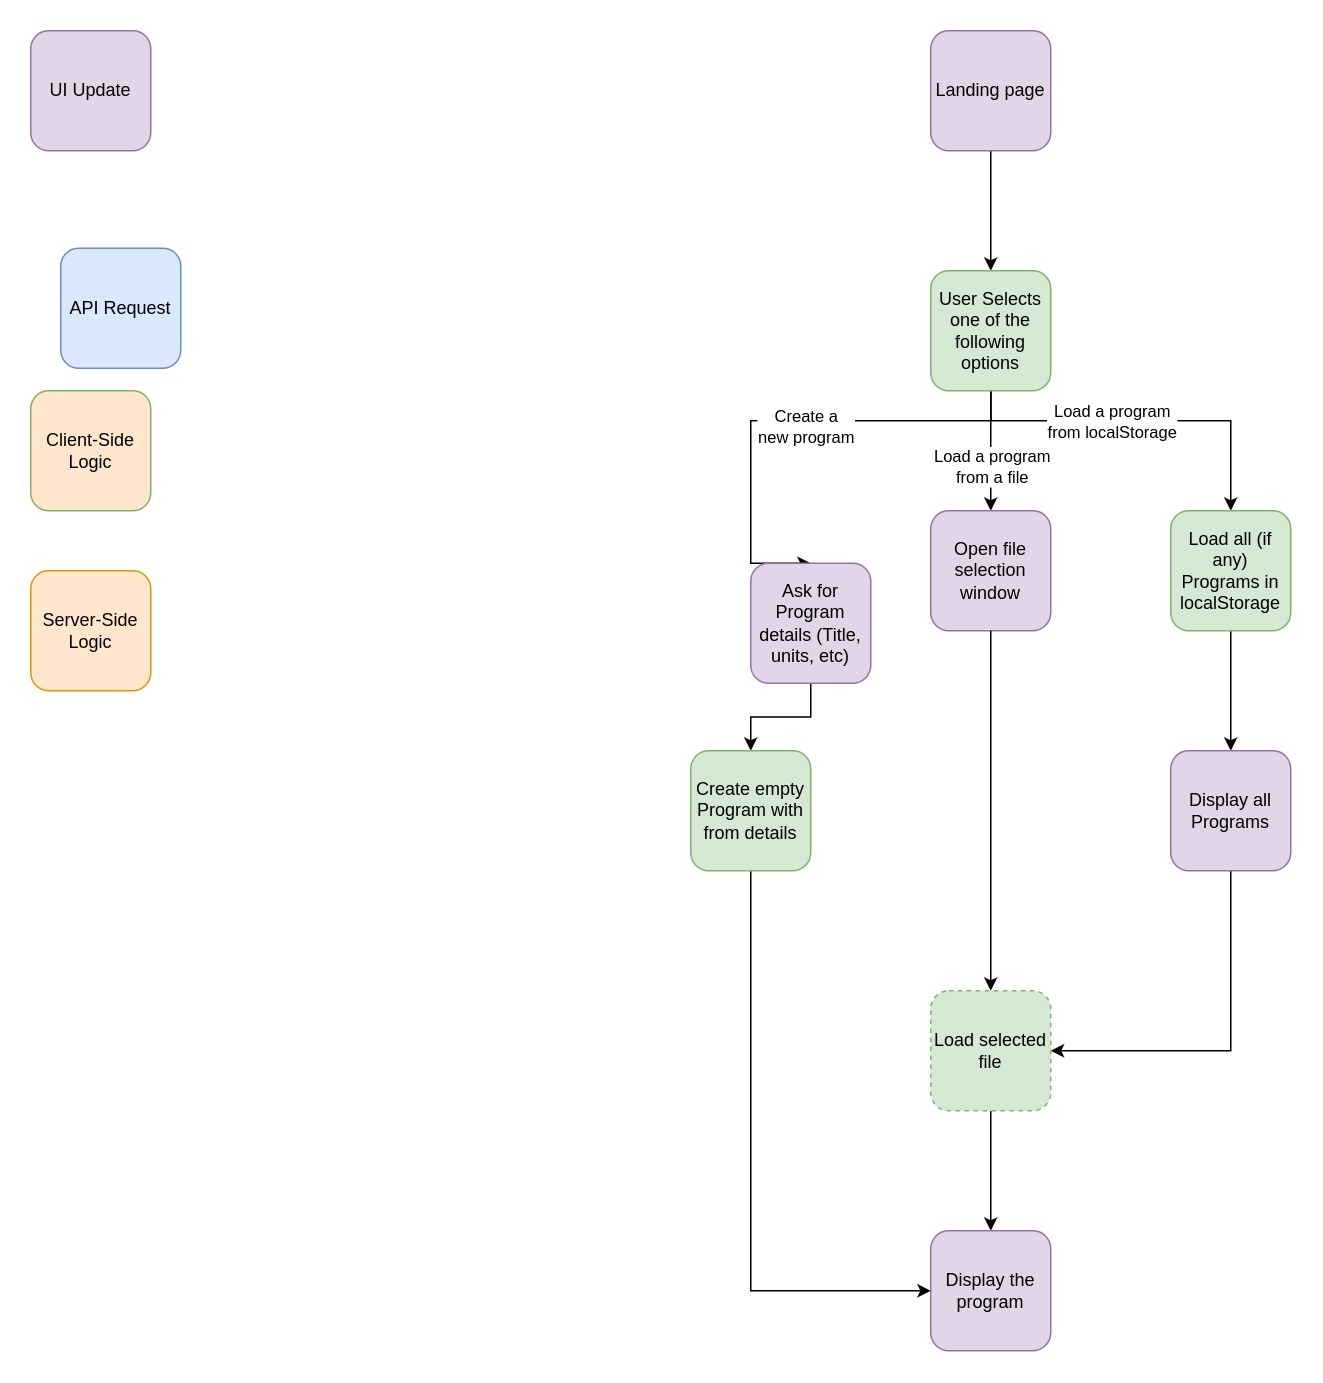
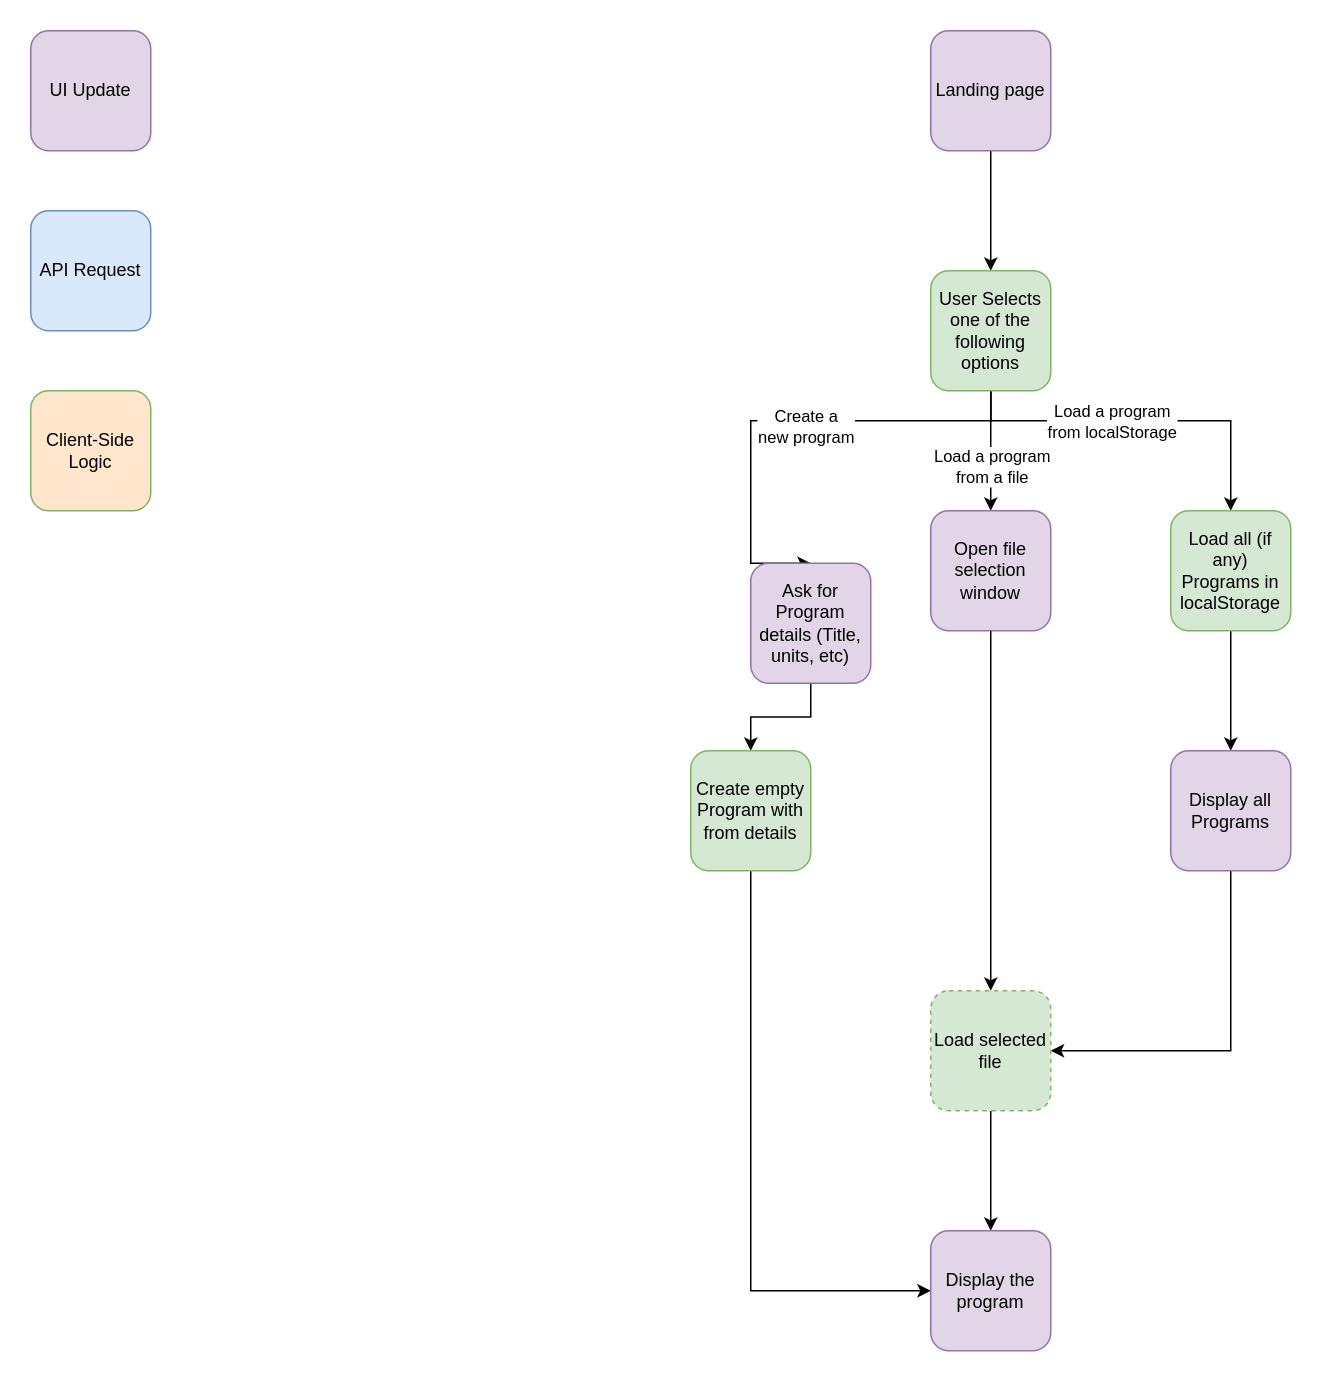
  <mxCell id="0" />
  <mxCell id="1" parent="0" />
  <mxCell id="2" style="edgeStyle=orthogonalEdgeStyle;rounded=0;orthogonalLoop=1;jettySize=auto;html=1;entryX=0.5;entryY=0;entryDx=0;entryDy=0;" edge="1" parent="1" source="3" target="14"><mxGeometry relative="1" as="geometry" /></mxCell>
  <mxCell id="3" value="Landing page" style="rounded=1;whiteSpace=wrap;html=1;fillColor=#e1d5e7;strokeColor=#9673a6;" vertex="1" parent="1"><mxGeometry x="620" y="20" width="80" height="80" as="geometry" /></mxCell>
  <mxCell id="4" value="UI Update" style="rounded=1;whiteSpace=wrap;html=1;fillColor=#e1d5e7;strokeColor=#9673a6;" vertex="1" parent="1"><mxGeometry x="20" y="20" width="80" height="80" as="geometry" /></mxCell>
- <mxCell id="5" value="API Request" style="rounded=1;whiteSpace=wrap;html=1;fillColor=#dae8fc;strokeColor=#6c8ebf;" vertex="1" parent="1"><mxGeometry x="40" y="165" width="80" height="80" as="geometry" /></mxCell>
+ <mxCell id="5" value="API Request" style="rounded=1;whiteSpace=wrap;html=1;fillColor=#dae8fc;strokeColor=#6c8ebf;" vertex="1" parent="1"><mxGeometry x="20" y="140" width="80" height="80" as="geometry" /></mxCell>
  <mxCell id="6" value="Client-Side Logic" style="rounded=1;whiteSpace=wrap;html=1;fillColor=#ffe6cc;strokeColor=#82b366;" vertex="1" parent="1"><mxGeometry x="20" y="260" width="80" height="80" as="geometry" /></mxCell>
- <mxCell id="7" value="Server-Side Logic" style="rounded=1;whiteSpace=wrap;html=1;fillColor=#ffe6cc;strokeColor=#d79b00;" vertex="1" parent="1"><mxGeometry x="20" y="380" width="80" height="80" as="geometry" /></mxCell>
  <mxCell id="8" style="edgeStyle=orthogonalEdgeStyle;rounded=0;orthogonalLoop=1;jettySize=auto;html=1;entryX=0.5;entryY=0;entryDx=0;entryDy=0;exitX=0.5;exitY=1;exitDx=0;exitDy=0;" edge="1" parent="1" source="14" target="16"><mxGeometry relative="1" as="geometry"><Array as="points"><mxPoint x="660" y="280" /><mxPoint x="500" y="280" /></Array></mxGeometry></mxCell>
  <mxCell id="9" value="Create a&lt;div&gt;new program&lt;/div&gt;" style="edgeLabel;html=1;align=center;verticalAlign=middle;resizable=0;points=[];" vertex="1" connectable="0" parent="8"><mxGeometry x="0.148" y="-2" relative="1" as="geometry"><mxPoint x="38" y="2" as="offset" /></mxGeometry></mxCell>
  <mxCell id="10" style="edgeStyle=orthogonalEdgeStyle;rounded=0;orthogonalLoop=1;jettySize=auto;html=1;entryX=0.5;entryY=0;entryDx=0;entryDy=0;" edge="1" parent="1" source="14" target="17"><mxGeometry relative="1" as="geometry" /></mxCell>
  <mxCell id="11" value="Load a program&lt;div&gt;from a file&lt;/div&gt;" style="edgeLabel;html=1;align=center;verticalAlign=middle;resizable=0;points=[];" vertex="1" connectable="0" parent="10"><mxGeometry x="0.139" y="-2" relative="1" as="geometry"><mxPoint x="2" y="4" as="offset" /></mxGeometry></mxCell>
  <mxCell id="12" style="edgeStyle=orthogonalEdgeStyle;rounded=0;orthogonalLoop=1;jettySize=auto;html=1;entryX=0.5;entryY=0;entryDx=0;entryDy=0;exitX=0.5;exitY=1;exitDx=0;exitDy=0;" edge="1" parent="1" source="14"><mxGeometry relative="1" as="geometry"><mxPoint x="820" y="340" as="targetPoint" /><Array as="points"><mxPoint x="660" y="280" /><mxPoint x="820" y="280" /></Array></mxGeometry></mxCell>
  <mxCell id="13" value="Load a program&lt;div&gt;from localStorage&lt;/div&gt;" style="edgeLabel;html=1;align=center;verticalAlign=middle;resizable=0;points=[];" vertex="1" connectable="0" parent="12"><mxGeometry x="0.001" relative="1" as="geometry"><mxPoint x="-20" as="offset" /></mxGeometry></mxCell>
  <mxCell id="14" value="User Selects one of the following options" style="rounded=1;whiteSpace=wrap;html=1;fillColor=#d5e8d4;strokeColor=#82b366;" vertex="1" parent="1"><mxGeometry x="620" y="180" width="80" height="80" as="geometry" /></mxCell>
  <mxCell id="15" style="edgeStyle=orthogonalEdgeStyle;rounded=0;orthogonalLoop=1;jettySize=auto;html=1;entryX=0.5;entryY=0;entryDx=0;entryDy=0;" edge="1" parent="1" source="16" target="26"><mxGeometry relative="1" as="geometry" /></mxCell>
  <mxCell id="16" value="Ask for Program details (Title, units, etc)" style="rounded=1;whiteSpace=wrap;html=1;fillColor=#e1d5e7;strokeColor=#9673a6;" vertex="1" parent="1"><mxGeometry x="500" y="375" width="80" height="80" as="geometry" /></mxCell>
  <mxCell id="17" value="Open file selection window" style="rounded=1;whiteSpace=wrap;html=1;fillColor=#e1d5e7;strokeColor=#9673a6;" vertex="1" parent="1"><mxGeometry x="620" y="340" width="80" height="80" as="geometry" /></mxCell>
  <mxCell id="18" style="edgeStyle=orthogonalEdgeStyle;rounded=0;orthogonalLoop=1;jettySize=auto;html=1;entryX=0.5;entryY=0;entryDx=0;entryDy=0;" edge="1" parent="1" source="19" target="21"><mxGeometry relative="1" as="geometry" /></mxCell>
  <mxCell id="19" value="Load all (if any) Programs in localStorage" style="rounded=1;whiteSpace=wrap;html=1;fillColor=#d5e8d4;strokeColor=#82b366;" vertex="1" parent="1"><mxGeometry x="780" y="340" width="80" height="80" as="geometry" /></mxCell>
  <mxCell id="20" style="edgeStyle=orthogonalEdgeStyle;rounded=0;orthogonalLoop=1;jettySize=auto;html=1;entryX=1;entryY=0.5;entryDx=0;entryDy=0;" edge="1" parent="1" source="21" target="23"><mxGeometry relative="1" as="geometry"><Array as="points"><mxPoint x="820" y="700" /></Array></mxGeometry></mxCell>
  <mxCell id="21" value="Display all Programs" style="rounded=1;whiteSpace=wrap;html=1;fillColor=#e1d5e7;strokeColor=#9673a6;" vertex="1" parent="1"><mxGeometry x="780" y="500" width="80" height="80" as="geometry" /></mxCell>
  <mxCell id="22" style="edgeStyle=orthogonalEdgeStyle;rounded=0;orthogonalLoop=1;jettySize=auto;html=1;entryX=0.5;entryY=0;entryDx=0;entryDy=0;" edge="1" parent="1" source="23" target="27"><mxGeometry relative="1" as="geometry" /></mxCell>
  <mxCell id="23" value="Load selected file" style="rounded=1;whiteSpace=wrap;html=1;fillColor=#d5e8d4;strokeColor=#82b366;dashed=1;" vertex="1" parent="1"><mxGeometry x="620" y="660" width="80" height="80" as="geometry" /></mxCell>
  <mxCell id="24" style="edgeStyle=orthogonalEdgeStyle;rounded=0;orthogonalLoop=1;jettySize=auto;html=1;entryX=0.5;entryY=0;entryDx=0;entryDy=0;" edge="1" parent="1" source="17" target="23"><mxGeometry relative="1" as="geometry" /></mxCell>
  <mxCell id="25" style="edgeStyle=orthogonalEdgeStyle;rounded=0;orthogonalLoop=1;jettySize=auto;html=1;entryX=0;entryY=0.5;entryDx=0;entryDy=0;exitX=0.5;exitY=1;exitDx=0;exitDy=0;" edge="1" parent="1" source="26" target="27"><mxGeometry relative="1" as="geometry" /></mxCell>
  <mxCell id="26" value="Create empty Program with from details" style="rounded=1;whiteSpace=wrap;html=1;fillColor=#d5e8d4;strokeColor=#82b366;" vertex="1" parent="1"><mxGeometry x="460" y="500" width="80" height="80" as="geometry" /></mxCell>
  <mxCell id="27" value="Display the program" style="rounded=1;whiteSpace=wrap;html=1;fillColor=#e1d5e7;strokeColor=#9673a6;" vertex="1" parent="1"><mxGeometry x="620" y="820" width="80" height="80" as="geometry" /></mxCell>
